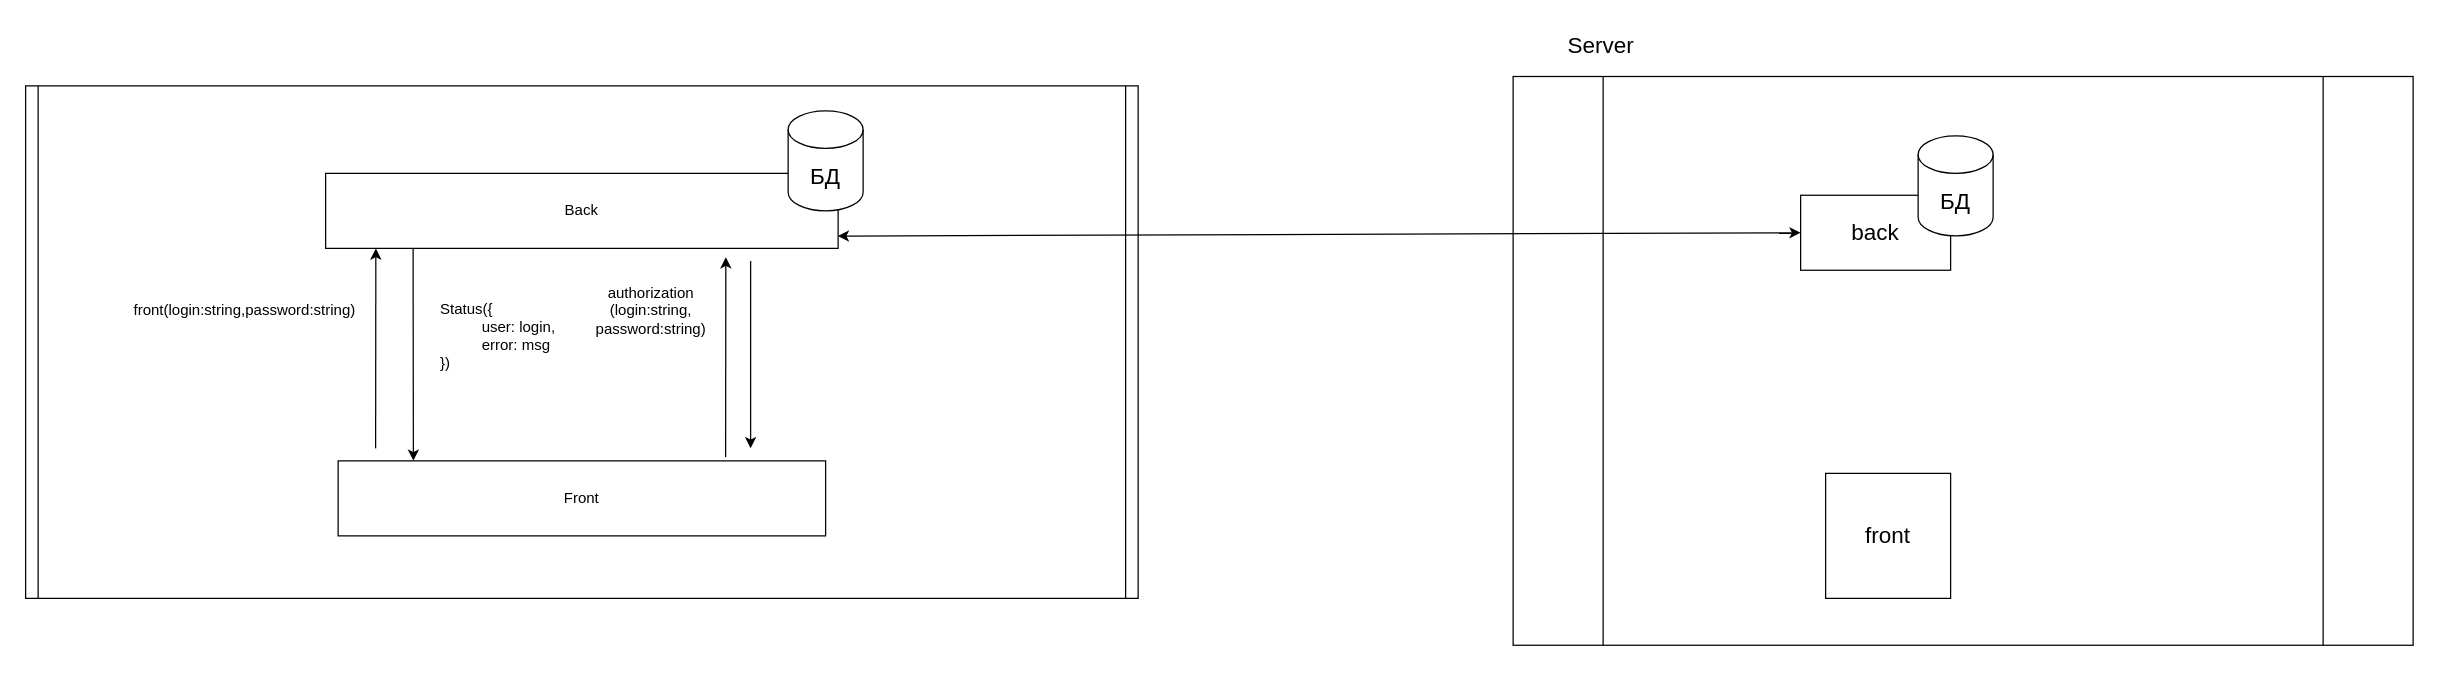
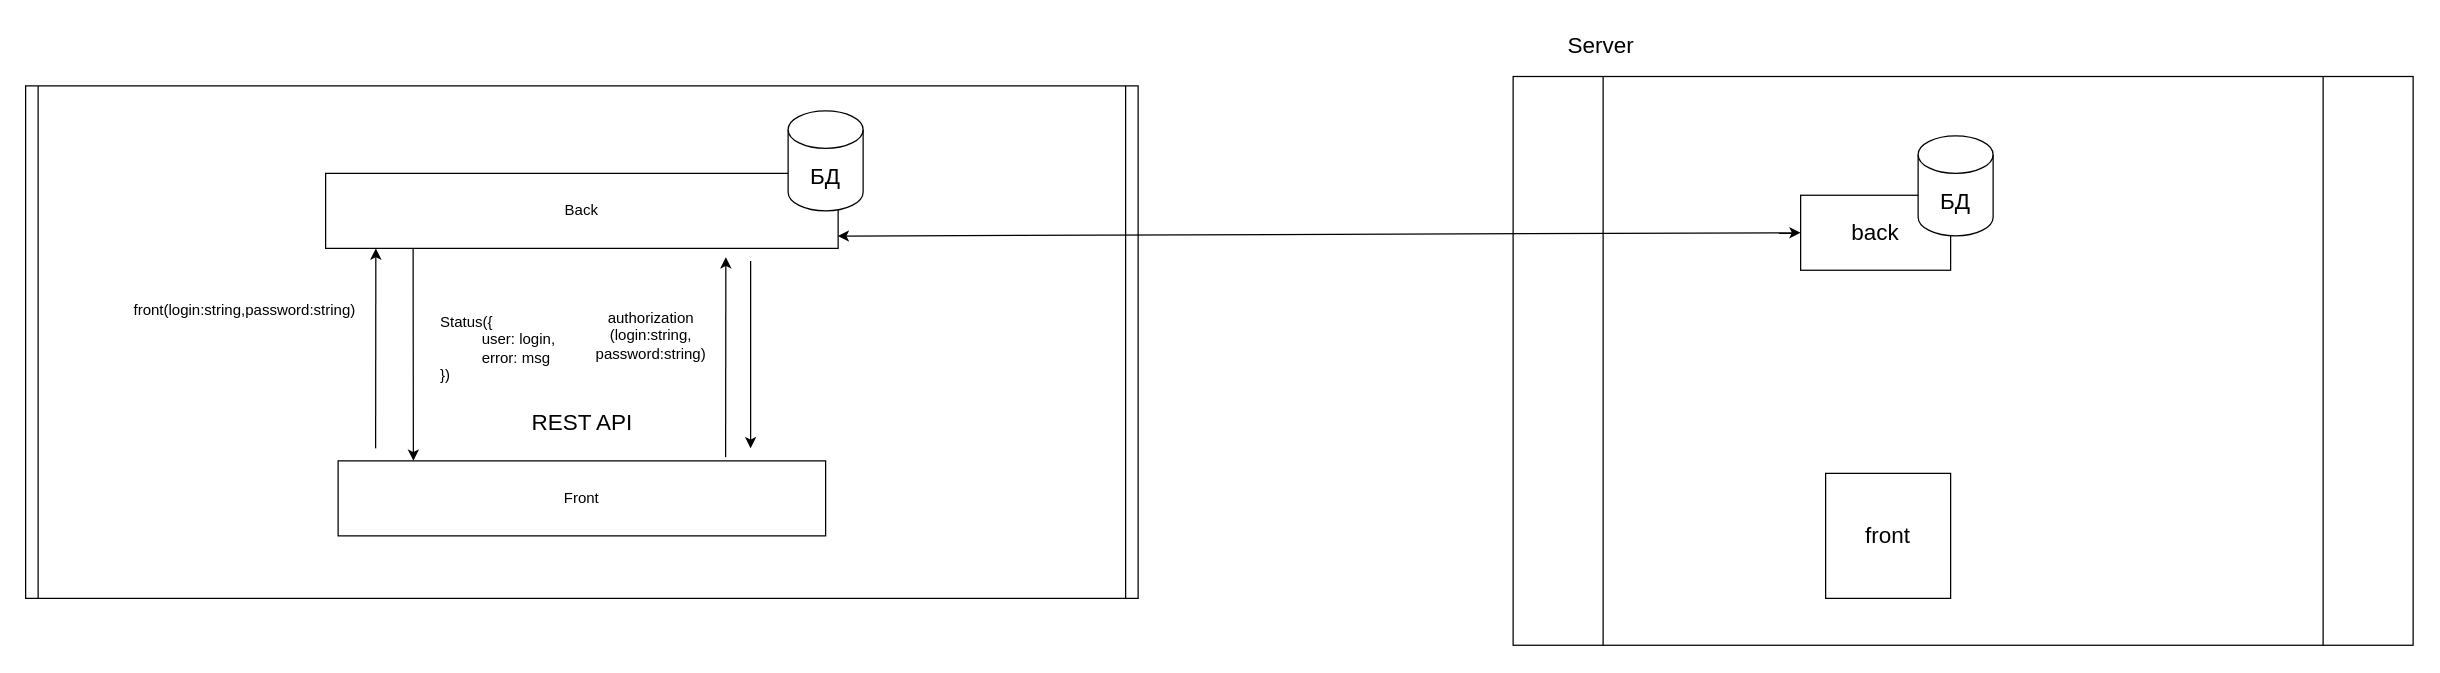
  <mxCell id="0" />
  <mxCell id="1" parent="0" />
  <mxCell id="2" value="" style="shape=process;whiteSpace=wrap;html=1;backgroundOutline=1;fontSize=18;size=0.011;" vertex="1" parent="1"><mxGeometry x="20" y="68" width="890" height="410" as="geometry" /></mxCell>
  <mxCell id="3" style="edgeStyle=orthogonalEdgeStyle;rounded=0;orthogonalLoop=1;jettySize=auto;html=1;entryX=0.585;entryY=-0.002;entryDx=0;entryDy=0;entryPerimeter=0;" edge="1" parent="1" source="4"><mxGeometry relative="1" as="geometry"><mxPoint x="330.2" y="367.88" as="targetPoint" /><Array as="points"><mxPoint x="330" y="228" /><mxPoint x="330" y="228" /></Array></mxGeometry></mxCell>
  <mxCell id="4" value="Back" style="rounded=0;whiteSpace=wrap;html=1;" vertex="1" parent="1"><mxGeometry x="260" y="138" width="410" height="60" as="geometry" /></mxCell>
  <mxCell id="5" value="front(login:string,password:string)" style="text;html=1;align=center;verticalAlign=middle;resizable=0;points=[];autosize=1;strokeColor=none;fillColor=none;" vertex="1" parent="1"><mxGeometry x="90" y="238" width="210" height="20" as="geometry" /></mxCell>
- <mxCell id="6" value="Status({&lt;br&gt;&amp;nbsp; &amp;nbsp; &amp;nbsp; &amp;nbsp; &amp;nbsp; user: login,&lt;br&gt;&amp;nbsp; &amp;nbsp; &amp;nbsp; &amp;nbsp; &amp;nbsp; error: msg&lt;br&gt;})" style="text;html=1;align=left;verticalAlign=middle;resizable=0;points=[];autosize=1;strokeColor=none;fillColor=none;" vertex="1" parent="1"><mxGeometry x="350" y="238" width="110" height="60" as="geometry" /></mxCell>
+ <mxCell id="6" value="Status({&lt;br&gt;&amp;nbsp; &amp;nbsp; &amp;nbsp; &amp;nbsp; &amp;nbsp; user: login,&lt;br&gt;&amp;nbsp; &amp;nbsp; &amp;nbsp; &amp;nbsp; &amp;nbsp; error: msg&lt;br&gt;})" style="text;html=1;align=left;verticalAlign=middle;resizable=0;points=[];autosize=1;strokeColor=none;fillColor=none;" vertex="1" parent="1"><mxGeometry x="350" y="248" width="110" height="60" as="geometry" /></mxCell>
  <mxCell id="7" value="Front" style="rounded=0;whiteSpace=wrap;html=1;" vertex="1" parent="1"><mxGeometry x="270" y="368" width="390" height="60" as="geometry" /></mxCell>
- <mxCell id="8" value="authorization&lt;br&gt;(login:string,&lt;br&gt;password:string)" style="text;html=1;align=center;verticalAlign=middle;resizable=0;points=[];autosize=1;strokeColor=none;fillColor=none;" vertex="1" parent="1"><mxGeometry x="470" y="223" width="100" height="50" as="geometry" /></mxCell>
+ <mxCell id="8" value="authorization&lt;br&gt;(login:string,&lt;br&gt;password:string)" style="text;html=1;align=center;verticalAlign=middle;resizable=0;points=[];autosize=1;strokeColor=none;fillColor=none;" vertex="1" parent="1"><mxGeometry x="470" y="243" width="100" height="50" as="geometry" /></mxCell>
  <mxCell id="9" value="" style="endArrow=classic;html=1;rounded=0;entryX=0.098;entryY=1;entryDx=0;entryDy=0;entryPerimeter=0;" edge="1" parent="1" target="4"><mxGeometry width="50" height="50" relative="1" as="geometry"><mxPoint x="300" y="358" as="sourcePoint" /><mxPoint x="520" y="278" as="targetPoint" /></mxGeometry></mxCell>
  <mxCell id="10" value="" style="endArrow=classic;html=1;rounded=0;entryX=0.098;entryY=1;entryDx=0;entryDy=0;entryPerimeter=0;" edge="1" parent="1"><mxGeometry width="50" height="50" relative="1" as="geometry"><mxPoint x="580" y="365" as="sourcePoint" /><mxPoint x="580.18" y="205" as="targetPoint" /></mxGeometry></mxCell>
  <mxCell id="11" value="" style="endArrow=classic;html=1;rounded=0;" edge="1" parent="1"><mxGeometry width="50" height="50" relative="1" as="geometry"><mxPoint x="600" y="208" as="sourcePoint" /><mxPoint x="600" y="358" as="targetPoint" /></mxGeometry></mxCell>
+ <mxCell id="12" value="&lt;font style=&quot;font-size: 18px&quot;&gt;REST API&lt;/font&gt;" style="text;html=1;align=center;verticalAlign=middle;resizable=0;points=[];autosize=1;strokeColor=none;fillColor=none;" vertex="1" parent="1"><mxGeometry x="415" y="328" width="100" height="20" as="geometry" /></mxCell>
  <mxCell id="13" value="БД" style="shape=cylinder3;whiteSpace=wrap;html=1;boundedLbl=1;backgroundOutline=1;size=15;fontSize=18;" vertex="1" parent="1"><mxGeometry x="630" y="88" width="60" height="80" as="geometry" /></mxCell>
  <mxCell id="14" value="" style="shape=process;whiteSpace=wrap;html=1;backgroundOutline=1;fontSize=18;" vertex="1" parent="1"><mxGeometry x="1210" y="60.5" width="720" height="455" as="geometry" /></mxCell>
  <mxCell id="15" value="Server" style="text;html=1;align=center;verticalAlign=middle;resizable=0;points=[];autosize=1;strokeColor=none;fillColor=none;fontSize=18;" vertex="1" parent="1"><mxGeometry x="1245" y="20.5" width="70" height="30" as="geometry" /></mxCell>
  <mxCell id="16" value="back" style="rounded=0;whiteSpace=wrap;html=1;fontSize=18;" vertex="1" parent="1"><mxGeometry x="1440" y="155.5" width="120" height="60" as="geometry" /></mxCell>
  <mxCell id="17" value="front" style="whiteSpace=wrap;html=1;aspect=fixed;fontSize=18;" vertex="1" parent="1"><mxGeometry x="1460" y="378" width="100" height="100" as="geometry" /></mxCell>
  <mxCell id="18" value="" style="endArrow=classic;startArrow=classic;html=1;rounded=0;fontSize=18;exitX=0.73;exitY=0.293;exitDx=0;exitDy=0;exitPerimeter=0;entryX=0;entryY=0.5;entryDx=0;entryDy=0;" edge="1" parent="1" source="2" target="16"><mxGeometry width="50" height="50" relative="1" as="geometry"><mxPoint x="1150" y="378" as="sourcePoint" /><mxPoint x="1200" y="328" as="targetPoint" /></mxGeometry></mxCell>
  <mxCell id="19" value="БД" style="shape=cylinder3;whiteSpace=wrap;html=1;boundedLbl=1;backgroundOutline=1;size=15;fontSize=18;" vertex="1" parent="1"><mxGeometry x="1534" y="108" width="60" height="80" as="geometry" /></mxCell>
